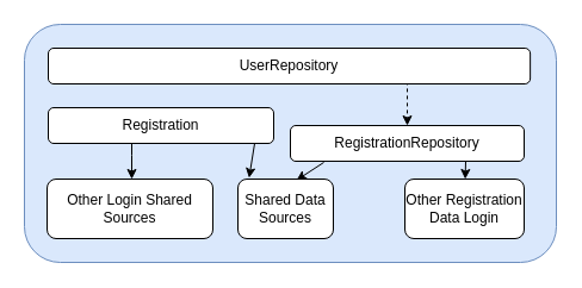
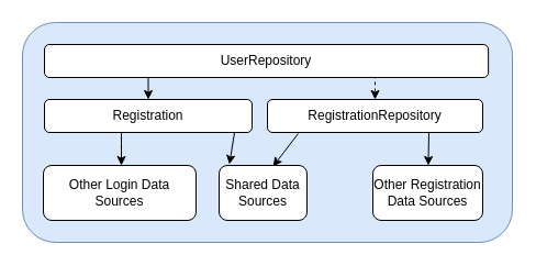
  <mxCell id="0" />
  <mxCell id="1" parent="0" />
  <mxCell id="2" value="" style="rounded=1;whiteSpace=wrap;html=1;fillColor=#dae8fc;strokeColor=#6c8ebf;" parent="1" vertex="1"><mxGeometry x="20" y="20" width="446" height="200" as="geometry" /></mxCell>
+ <mxCell id="3" value="" style="edgeStyle=orthogonalEdgeStyle;rounded=0;orthogonalLoop=1;jettySize=auto;html=1;entryX=0.5;entryY=0;entryDx=0;entryDy=0;exitX=0.25;exitY=1;exitDx=0;exitDy=0;" edge="1" parent="1" source="5" target="8"><mxGeometry relative="1" as="geometry" /></mxCell>
  <mxCell id="4" value="" style="edgeStyle=orthogonalEdgeStyle;rounded=0;orthogonalLoop=1;jettySize=auto;html=1;entryX=0.5;entryY=0;entryDx=0;entryDy=0;exitX=0.75;exitY=1;exitDx=0;exitDy=0;dashed=1;" edge="1" parent="1" source="5" target="11"><mxGeometry relative="1" as="geometry" /></mxCell>
  <mxCell id="5" value="UserRepository" style="rounded=1;whiteSpace=wrap;html=1;" parent="1" vertex="1"><mxGeometry x="40" y="40" width="404.13" height="30" as="geometry" /></mxCell>
  <mxCell id="6" value="" style="edgeStyle=orthogonalEdgeStyle;rounded=0;orthogonalLoop=1;jettySize=auto;html=1;" edge="1" parent="1" source="8" target="12"><mxGeometry relative="1" as="geometry"><Array as="points"><mxPoint x="110" y="130" /><mxPoint x="110" y="130" /></Array></mxGeometry></mxCell>
  <mxCell id="7" value="" style="rounded=0;orthogonalLoop=1;jettySize=auto;html=1;entryX=0.117;entryY=-0.02;entryDx=0;entryDy=0;exitX=0.915;exitY=1.017;exitDx=0;exitDy=0;exitPerimeter=0;entryPerimeter=0;" edge="1" parent="1" source="8" target="13"><mxGeometry relative="1" as="geometry" /></mxCell>
  <mxCell id="8" value="Registration" style="rounded=1;whiteSpace=wrap;html=1;" vertex="1" parent="1"><mxGeometry x="40" y="90" width="189" height="30" as="geometry" /></mxCell>
  <mxCell id="9" value="" style="rounded=0;orthogonalLoop=1;jettySize=auto;html=1;exitX=0.143;exitY=1.033;exitDx=0;exitDy=0;exitPerimeter=0;entryX=0.613;entryY=0.02;entryDx=0;entryDy=0;entryPerimeter=0;" edge="1" parent="1" source="11" target="13"><mxGeometry relative="1" as="geometry"><mxPoint x="279" y="150" as="targetPoint" /></mxGeometry></mxCell>
  <mxCell id="10" value="" style="rounded=0;orthogonalLoop=1;jettySize=auto;html=1;exitX=0.75;exitY=1;exitDx=0;exitDy=0;" edge="1" parent="1" source="11" target="14"><mxGeometry relative="1" as="geometry" /></mxCell>
- <mxCell id="11" value="RegistrationRepository" style="rounded=1;whiteSpace=wrap;html=1;" vertex="1" parent="1"><mxGeometry x="243" y="105" width="196" height="30" as="geometry" /></mxCell>
- <mxCell id="12" value="Other Login Shared Sources" style="rounded=1;whiteSpace=wrap;html=1;" vertex="1" parent="1"><mxGeometry x="39" y="150" width="139" height="50" as="geometry" /></mxCell>
+ <mxCell id="11" value="RegistrationRepository" style="rounded=1;whiteSpace=wrap;html=1;" vertex="1" parent="1"><mxGeometry x="243" y="90" width="196" height="30" as="geometry" /></mxCell>
+ <mxCell id="12" value="Other Login Data Sources" style="rounded=1;whiteSpace=wrap;html=1;" vertex="1" parent="1"><mxGeometry x="39" y="150" width="139" height="50" as="geometry" /></mxCell>
  <mxCell id="13" value="Shared Data Sources" style="rounded=1;whiteSpace=wrap;html=1;" vertex="1" parent="1"><mxGeometry x="199" y="150" width="80" height="50" as="geometry" /></mxCell>
- <mxCell id="14" value="Other Registration Data Login" style="rounded=1;whiteSpace=wrap;html=1;" vertex="1" parent="1"><mxGeometry x="339" y="150" width="100" height="50" as="geometry" /></mxCell>
+ <mxCell id="14" value="Other Registration Data Sources" style="rounded=1;whiteSpace=wrap;html=1;" vertex="1" parent="1"><mxGeometry x="339" y="150" width="100" height="50" as="geometry" /></mxCell>
